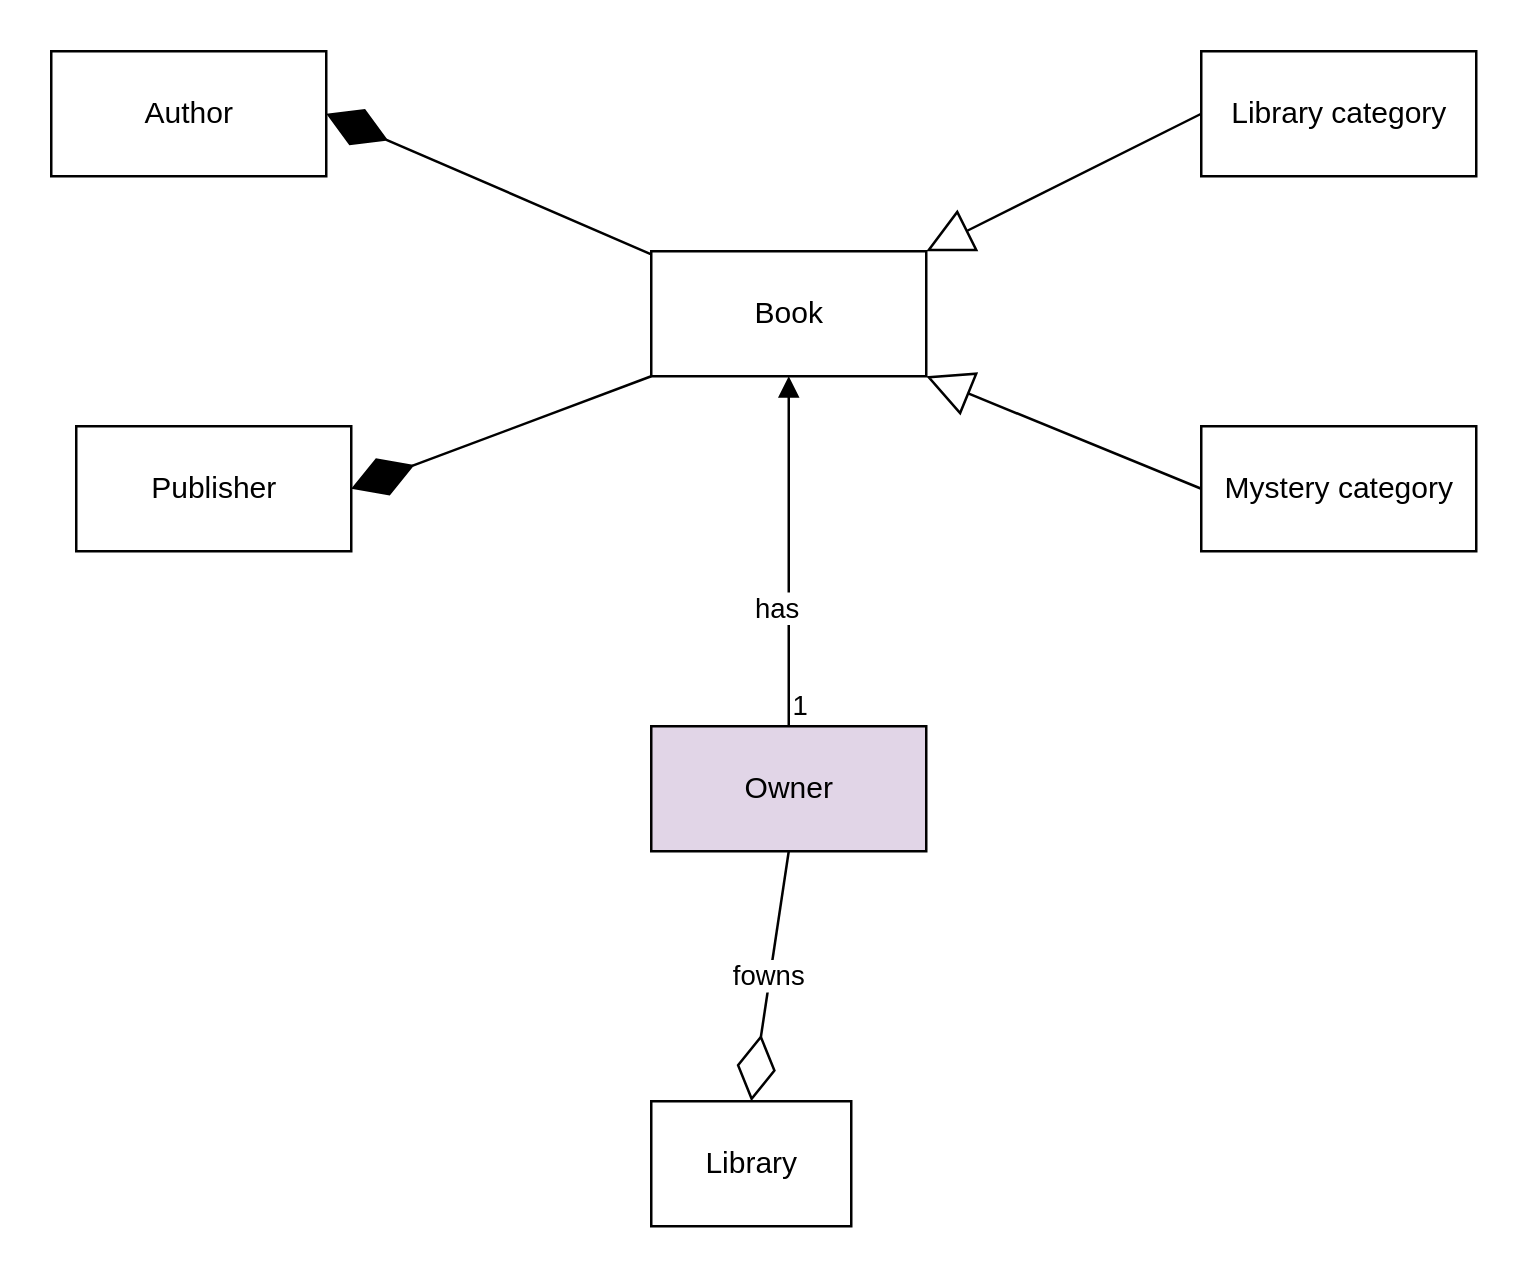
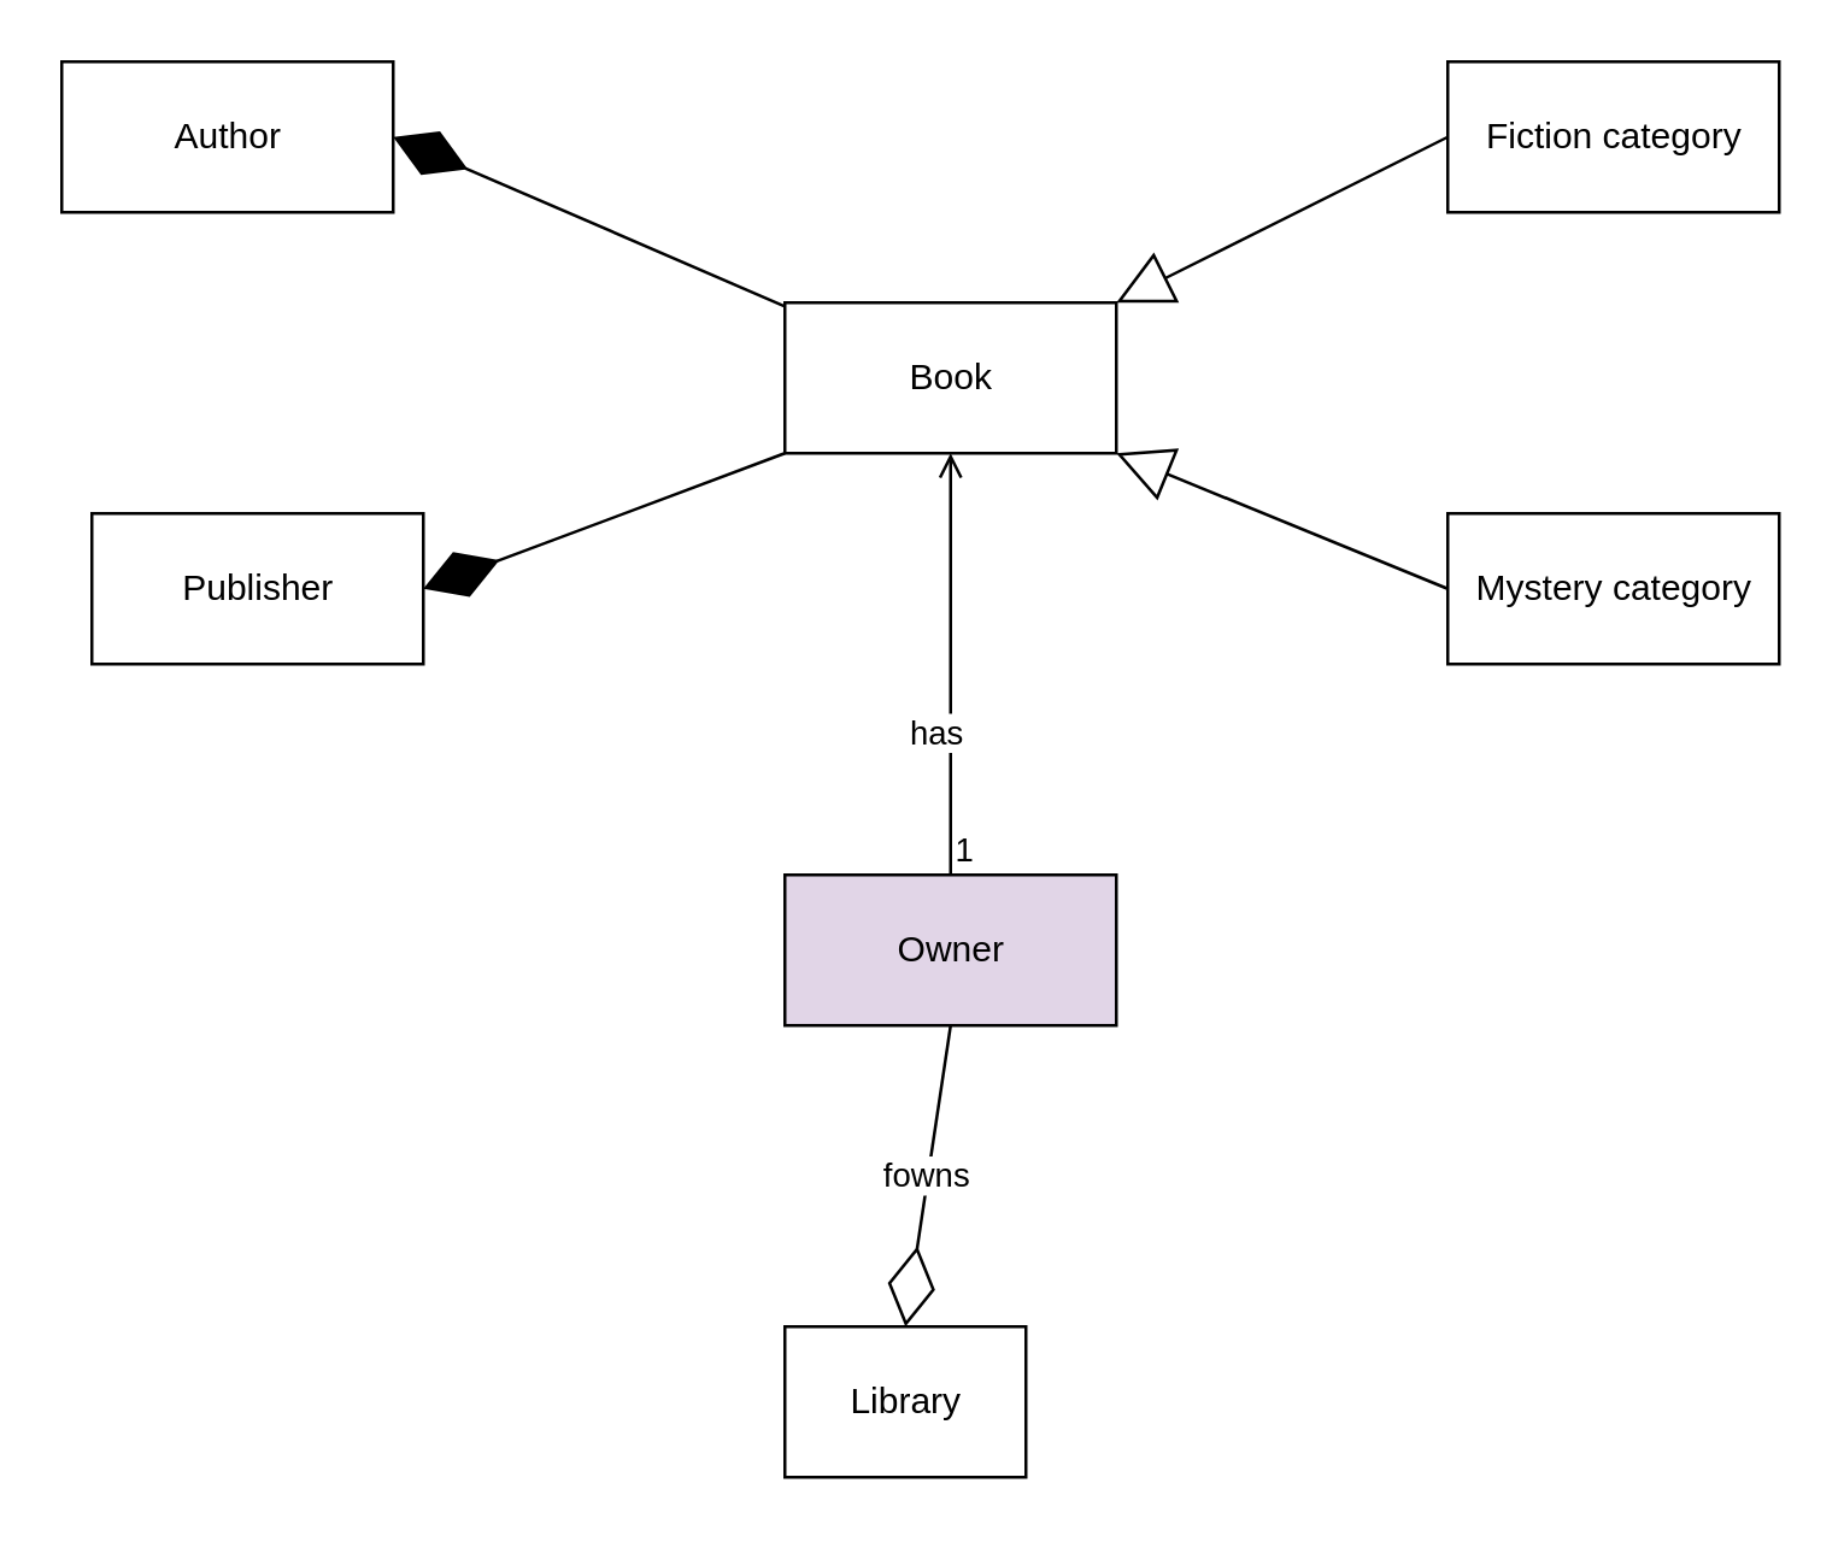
  <mxCell id="0" />
  <mxCell id="1" parent="0" />
  <mxCell id="2" value="Book" style="html=1;" vertex="1" parent="1"><mxGeometry x="260" y="100" width="110" height="50" as="geometry" /></mxCell>
  <mxCell id="3" value="Author" style="html=1;" vertex="1" parent="1"><mxGeometry x="20" y="20" width="110" height="50" as="geometry" /></mxCell>
  <mxCell id="4" value="Publisher" style="html=1;" vertex="1" parent="1"><mxGeometry x="30" y="170" width="110" height="50" as="geometry" /></mxCell>
  <mxCell id="5" value="Mystery category" style="html=1;" vertex="1" parent="1"><mxGeometry x="480" y="170" width="110" height="50" as="geometry" /></mxCell>
- <mxCell id="6" value="Library category" style="html=1;" vertex="1" parent="1"><mxGeometry x="480" y="20" width="110" height="50" as="geometry" /></mxCell>
+ <mxCell id="6" value="Fiction category" style="html=1;" vertex="1" parent="1"><mxGeometry x="480" y="20" width="110" height="50" as="geometry" /></mxCell>
  <mxCell id="7" value="Owner" style="html=1;fillColor=#e1d5e7;" vertex="1" parent="1"><mxGeometry x="260" y="290" width="110" height="50" as="geometry" /></mxCell>
  <mxCell id="8" value="Library" style="html=1;" vertex="1" parent="1"><mxGeometry x="260" y="440" width="80" height="50" as="geometry" /></mxCell>
  <mxCell id="9" value="" style="endArrow=diamondThin;endFill=1;endSize=24;html=1;entryX=1;entryY=0.5;entryDx=0;entryDy=0;" edge="1" parent="1" source="2" target="3"><mxGeometry width="160" relative="1" as="geometry"><mxPoint x="40" y="100" as="sourcePoint" /><mxPoint x="200" y="100" as="targetPoint" /></mxGeometry></mxCell>
  <mxCell id="10" value="" style="endArrow=diamondThin;endFill=1;endSize=24;html=1;entryX=1;entryY=0.5;entryDx=0;entryDy=0;exitX=0;exitY=1;exitDx=0;exitDy=0;" edge="1" parent="1" source="2" target="4"><mxGeometry width="160" relative="1" as="geometry"><mxPoint x="240" y="260" as="sourcePoint" /><mxPoint x="400" y="260" as="targetPoint" /></mxGeometry></mxCell>
  <mxCell id="11" value="" style="endArrow=block;endSize=16;endFill=0;html=1;entryX=1;entryY=0;entryDx=0;entryDy=0;exitX=0;exitY=0.5;exitDx=0;exitDy=0;" edge="1" parent="1" source="6" target="2"><mxGeometry width="160" relative="1" as="geometry"><mxPoint x="240" y="260" as="sourcePoint" /><mxPoint x="400" y="260" as="targetPoint" /></mxGeometry></mxCell>
  <mxCell id="12" value="" style="endArrow=block;endSize=16;endFill=0;html=1;entryX=1;entryY=1;entryDx=0;entryDy=0;exitX=0;exitY=0.5;exitDx=0;exitDy=0;" edge="1" parent="1" source="5" target="2"><mxGeometry width="160" relative="1" as="geometry"><mxPoint x="240" y="260" as="sourcePoint" /><mxPoint x="400" y="260" as="targetPoint" /></mxGeometry></mxCell>
- <mxCell id="13" value="has" style="endArrow=block;endFill=1;html=1;edgeStyle=orthogonalEdgeStyle;align=left;verticalAlign=top;exitX=0.5;exitY=0;exitDx=0;exitDy=0;entryX=0.5;entryY=1;entryDx=0;entryDy=0;" edge="1" parent="1" source="7" target="2"><mxGeometry x="-0.143" y="15" relative="1" as="geometry"><mxPoint x="50" y="380" as="sourcePoint" /><mxPoint x="210" y="380" as="targetPoint" /><mxPoint as="offset" /></mxGeometry></mxCell>
+ <mxCell id="13" value="has" style="endArrow=open;endFill=1;html=1;edgeStyle=orthogonalEdgeStyle;align=left;verticalAlign=top;exitX=0.5;exitY=0;exitDx=0;exitDy=0;entryX=0.5;entryY=1;entryDx=0;entryDy=0;" edge="1" parent="1" source="7" target="2"><mxGeometry x="-0.143" y="15" relative="1" as="geometry"><mxPoint x="50" y="380" as="sourcePoint" /><mxPoint x="210" y="380" as="targetPoint" /><mxPoint as="offset" /></mxGeometry></mxCell>
  <mxCell id="14" value="1" style="edgeLabel;resizable=0;html=1;align=left;verticalAlign=bottom;" connectable="0" vertex="1" parent="13"><mxGeometry x="-1" relative="1" as="geometry" /></mxCell>
  <mxCell id="15" value="fowns" style="endArrow=diamondThin;endFill=0;endSize=24;html=1;entryX=0.5;entryY=0;entryDx=0;entryDy=0;exitX=0.5;exitY=1;exitDx=0;exitDy=0;" edge="1" parent="1" source="7" target="8"><mxGeometry width="160" relative="1" as="geometry"><mxPoint x="240" y="360" as="sourcePoint" /><mxPoint x="400" y="360" as="targetPoint" /></mxGeometry></mxCell>
